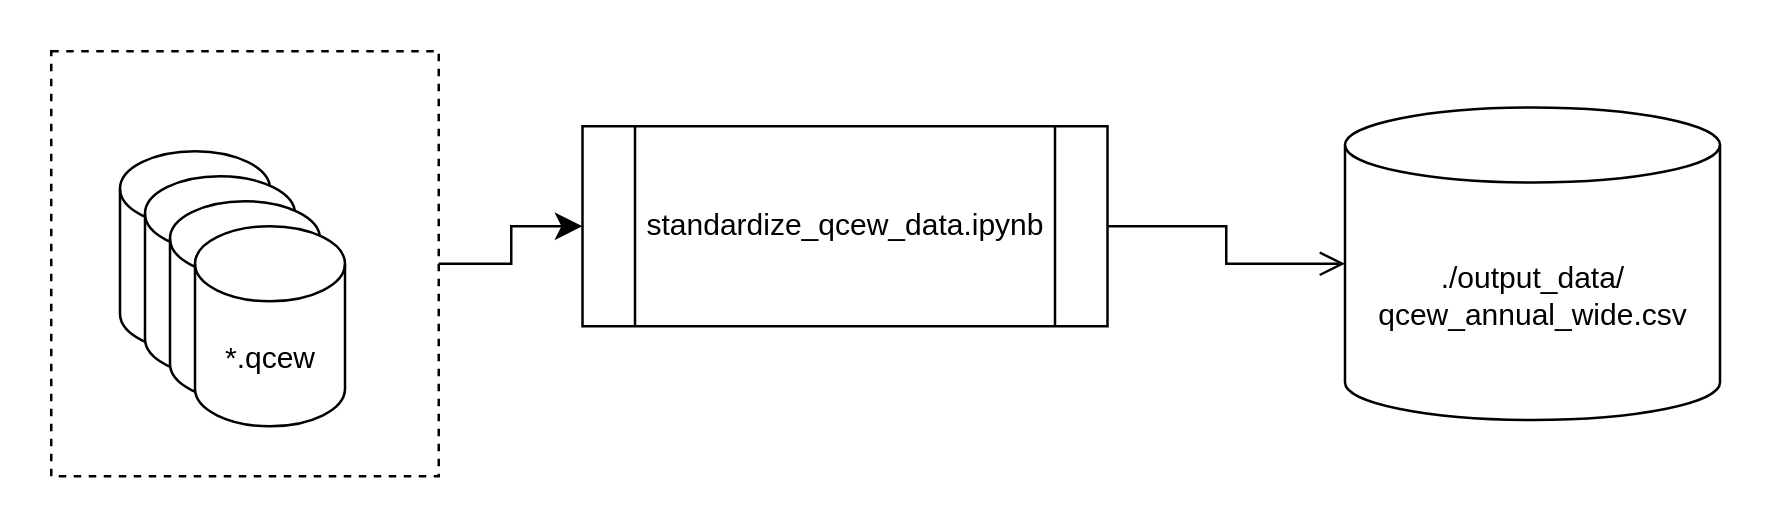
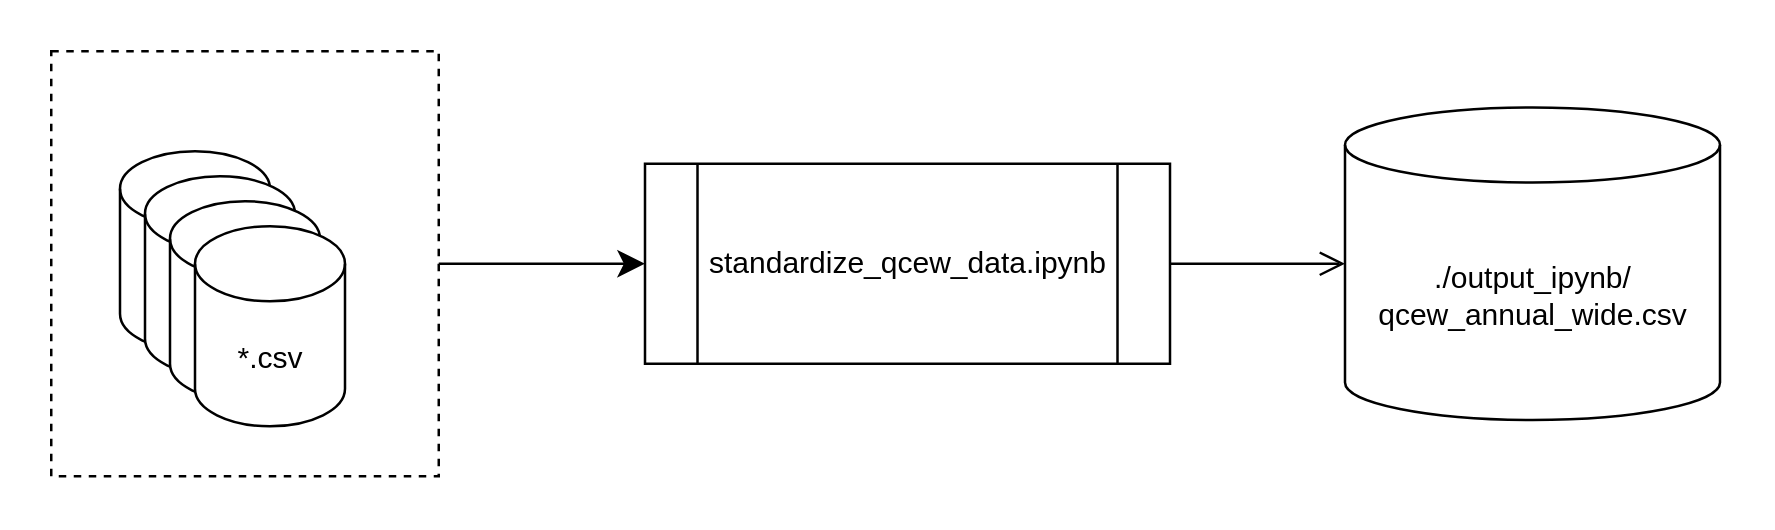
  <mxCell id="0" />
  <mxCell id="1" parent="0" />
  <mxCell id="2" value="" style="rounded=0;whiteSpace=wrap;html=1;fillColor=none;dashed=1;" vertex="1" parent="1"><mxGeometry x="20" y="20" width="155" height="170" as="geometry" /></mxCell>
  <mxCell id="3" value="" style="shape=cylinder3;whiteSpace=wrap;html=1;boundedLbl=1;backgroundOutline=1;size=15;" vertex="1" parent="1"><mxGeometry x="47.5" y="60" width="60" height="80" as="geometry" /></mxCell>
  <mxCell id="4" value="" style="shape=cylinder3;whiteSpace=wrap;html=1;boundedLbl=1;backgroundOutline=1;size=15;" vertex="1" parent="1"><mxGeometry x="57.5" y="70" width="60" height="80" as="geometry" /></mxCell>
  <mxCell id="5" value="" style="shape=cylinder3;whiteSpace=wrap;html=1;boundedLbl=1;backgroundOutline=1;size=15;" vertex="1" parent="1"><mxGeometry x="67.5" y="80" width="60" height="80" as="geometry" /></mxCell>
- <mxCell id="6" value="*.qcew" style="shape=cylinder3;whiteSpace=wrap;html=1;boundedLbl=1;backgroundOutline=1;size=15;" vertex="1" parent="1"><mxGeometry x="77.5" y="90" width="60" height="80" as="geometry" /></mxCell>
- <mxCell id="7" value="standardize_qcew_data.ipynb" style="shape=process;whiteSpace=wrap;html=1;backgroundOutline=1;" vertex="1" parent="1"><mxGeometry x="232.5" y="50" width="210" height="80" as="geometry" /></mxCell>
- <mxCell id="8" value="./output_data/&lt;div&gt;qcew_annual_wide.csv&lt;br&gt;&lt;/div&gt;" style="shape=cylinder3;whiteSpace=wrap;html=1;boundedLbl=1;backgroundOutline=1;size=15;" vertex="1" parent="1"><mxGeometry x="537.5" y="42.5" width="150" height="125" as="geometry" /></mxCell>
+ <mxCell id="6" value="*.csv" style="shape=cylinder3;whiteSpace=wrap;html=1;boundedLbl=1;backgroundOutline=1;size=15;" vertex="1" parent="1"><mxGeometry x="77.5" y="90" width="60" height="80" as="geometry" /></mxCell>
+ <mxCell id="7" value="standardize_qcew_data.ipynb" style="shape=process;whiteSpace=wrap;html=1;backgroundOutline=1;" vertex="1" parent="1"><mxGeometry x="257.5" y="65" width="210" height="80" as="geometry" /></mxCell>
+ <mxCell id="8" value="./output_ipynb/&lt;div&gt;qcew_annual_wide.csv&lt;br&gt;&lt;/div&gt;" style="shape=cylinder3;whiteSpace=wrap;html=1;boundedLbl=1;backgroundOutline=1;size=15;" vertex="1" parent="1"><mxGeometry x="537.5" y="42.5" width="150" height="125" as="geometry" /></mxCell>
  <mxCell id="9" value="" style="edgeStyle=elbowEdgeStyle;elbow=horizontal;endArrow=classic;html=1;curved=0;rounded=0;endSize=8;startSize=8;exitX=1;exitY=0.5;exitDx=0;exitDy=0;entryX=0;entryY=0.5;entryDx=0;entryDy=0;" edge="1" parent="1" source="2" target="7"><mxGeometry width="50" height="50" relative="1" as="geometry"><mxPoint x="307.5" y="120" as="sourcePoint" /><mxPoint x="237.5" y="140" as="targetPoint" /></mxGeometry></mxCell>
  <mxCell id="10" value="" style="edgeStyle=elbowEdgeStyle;elbow=horizontal;endArrow=open;html=1;curved=0;rounded=0;endSize=8;startSize=8;entryX=0;entryY=0.5;entryDx=0;entryDy=0;entryPerimeter=0;exitX=1;exitY=0.5;exitDx=0;exitDy=0;" edge="1" parent="1" source="7" target="8"><mxGeometry width="50" height="50" relative="1" as="geometry"><mxPoint x="507.5" y="210" as="sourcePoint" /><mxPoint x="267.5" y="115" as="targetPoint" /></mxGeometry></mxCell>
